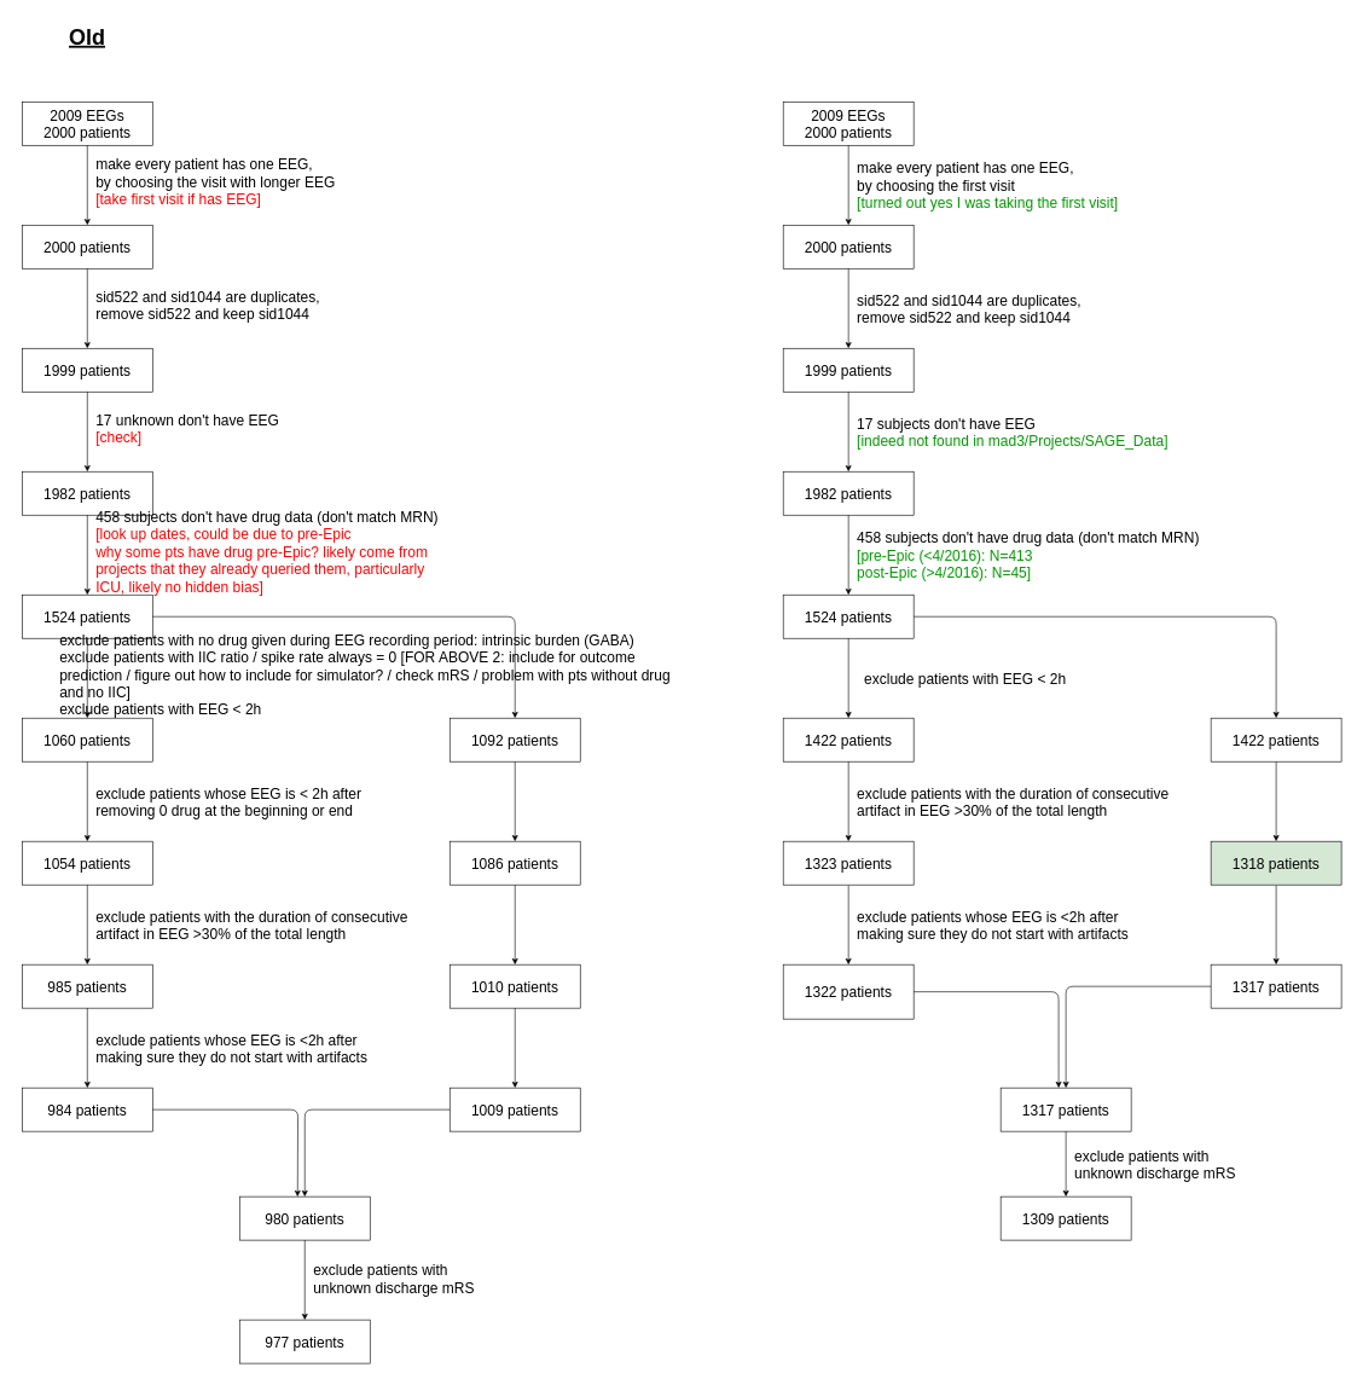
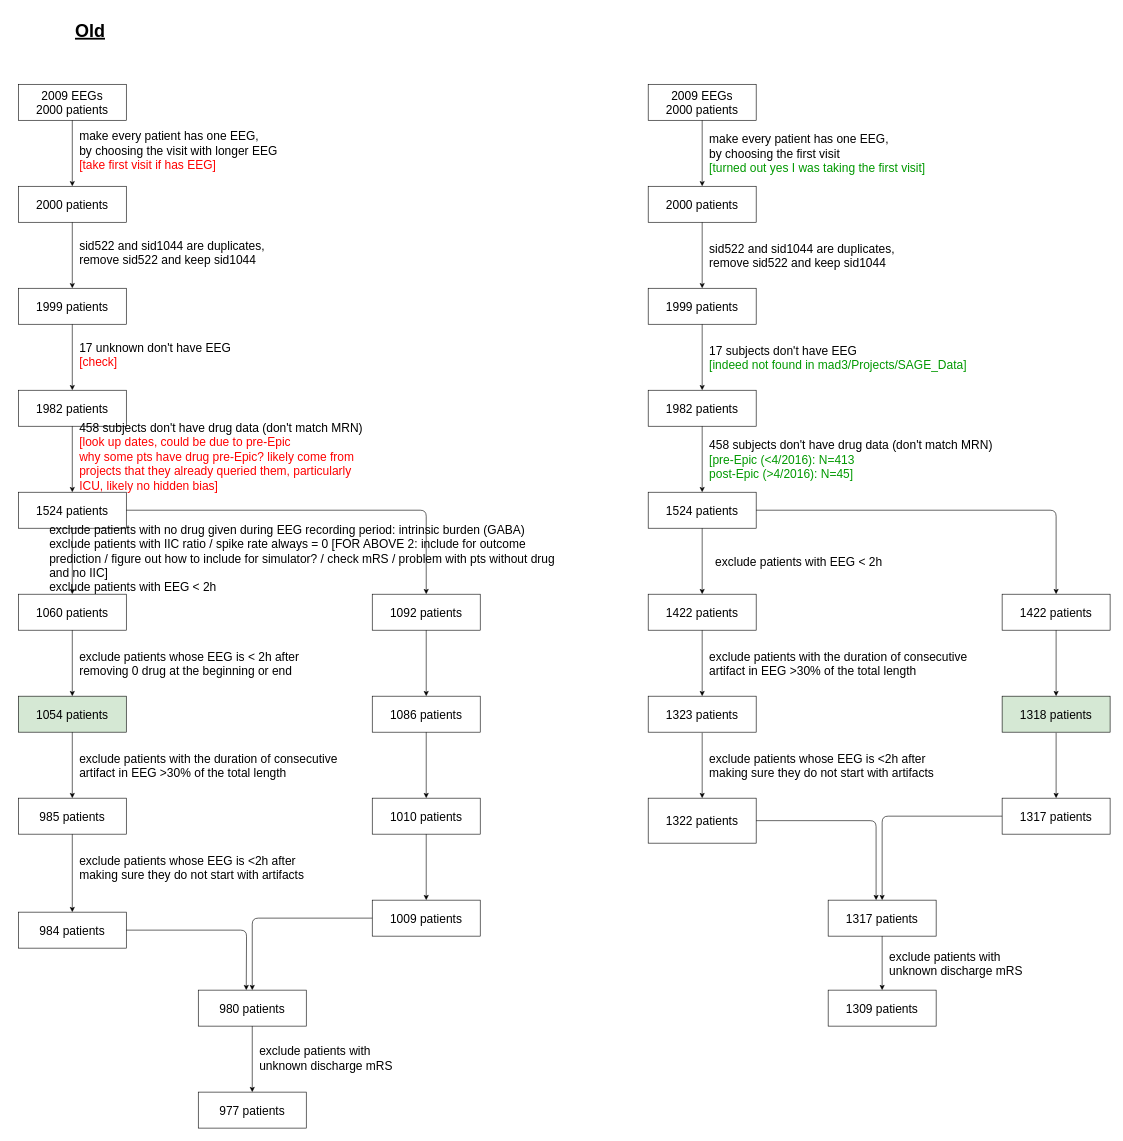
  <mxCell id="0" />
  <mxCell id="1" parent="0" />
  <mxCell id="2" value="&lt;font style=&quot;font-size: 20px&quot;&gt;2009 EEGs&lt;br&gt;2000 patients&lt;/font&gt;" style="rounded=0;whiteSpace=wrap;html=1;" vertex="1" parent="1"><mxGeometry x="30" y="140" width="180" height="60" as="geometry" /></mxCell>
  <mxCell id="3" value="&lt;span style=&quot;font-size: 20px&quot;&gt;2000 patients&lt;br&gt;&lt;/span&gt;" style="rounded=0;whiteSpace=wrap;html=1;" vertex="1" parent="1"><mxGeometry x="30" y="310" width="180" height="60" as="geometry" /></mxCell>
  <mxCell id="4" value="" style="endArrow=classic;html=1;" edge="1" parent="1" source="2" target="3"><mxGeometry width="50" height="50" relative="1" as="geometry"><mxPoint x="250" y="380" as="sourcePoint" /><mxPoint x="300" y="330" as="targetPoint" /></mxGeometry></mxCell>
  <mxCell id="5" value="make every patient has one EEG,&lt;br&gt;by choosing the visit with longer EEG&lt;br&gt;&lt;font color=&quot;#ff0000&quot;&gt;[take first visit if has EEG]&lt;/font&gt;" style="text;html=1;strokeColor=none;fillColor=none;align=left;verticalAlign=middle;whiteSpace=wrap;rounded=0;fontSize=20;" vertex="1" parent="1"><mxGeometry x="130" y="220" width="380" height="60" as="geometry" /></mxCell>
  <mxCell id="6" value="&lt;span style=&quot;font-size: 20px&quot;&gt;1999 patients&lt;br&gt;&lt;/span&gt;" style="rounded=0;whiteSpace=wrap;html=1;" vertex="1" parent="1"><mxGeometry x="30" y="480" width="180" height="60" as="geometry" /></mxCell>
  <mxCell id="7" value="" style="endArrow=classic;html=1;" edge="1" parent="1" target="6"><mxGeometry width="50" height="50" relative="1" as="geometry"><mxPoint x="120" y="370" as="sourcePoint" /><mxPoint x="300" y="500" as="targetPoint" /></mxGeometry></mxCell>
  <mxCell id="8" value="sid522 and sid1044 are duplicates,&lt;br&gt;remove sid522 and keep sid1044" style="text;html=1;strokeColor=none;fillColor=none;align=left;verticalAlign=middle;whiteSpace=wrap;rounded=0;fontSize=20;" vertex="1" parent="1"><mxGeometry x="130" y="390" width="380" height="60" as="geometry" /></mxCell>
  <mxCell id="9" value="&lt;span style=&quot;font-size: 20px&quot;&gt;1982 patients&lt;br&gt;&lt;/span&gt;" style="rounded=0;whiteSpace=wrap;html=1;" vertex="1" parent="1"><mxGeometry x="30" y="650" width="180" height="60" as="geometry" /></mxCell>
  <mxCell id="10" value="" style="endArrow=classic;html=1;" edge="1" parent="1" target="9"><mxGeometry width="50" height="50" relative="1" as="geometry"><mxPoint x="120" y="540" as="sourcePoint" /><mxPoint x="300" y="670" as="targetPoint" /></mxGeometry></mxCell>
  <mxCell id="11" value="17 unknown don't have EEG&lt;br&gt;&lt;font color=&quot;#ff0000&quot;&gt;[check]&lt;/font&gt;" style="text;html=1;strokeColor=none;fillColor=none;align=left;verticalAlign=middle;whiteSpace=wrap;rounded=0;fontSize=20;" vertex="1" parent="1"><mxGeometry x="130" y="560" width="380" height="60" as="geometry" /></mxCell>
  <mxCell id="12" value="&lt;span style=&quot;font-size: 20px&quot;&gt;1524 patients&lt;br&gt;&lt;/span&gt;" style="rounded=0;whiteSpace=wrap;html=1;" vertex="1" parent="1"><mxGeometry x="30" y="820" width="180" height="60" as="geometry" /></mxCell>
  <mxCell id="13" value="" style="endArrow=classic;html=1;" edge="1" parent="1" target="12"><mxGeometry width="50" height="50" relative="1" as="geometry"><mxPoint x="120" y="710" as="sourcePoint" /><mxPoint x="300" y="840" as="targetPoint" /></mxGeometry></mxCell>
  <mxCell id="14" value="458 subjects don't have drug data (don't match MRN)&lt;br&gt;&lt;font color=&quot;#ff0000&quot;&gt;[look up dates, could be due to pre-Epic&lt;br&gt;why some pts have drug pre-Epic? likely come from projects that they already queried them, particularly ICU, likely no hidden bias]&lt;/font&gt;" style="text;html=1;strokeColor=none;fillColor=none;align=left;verticalAlign=middle;whiteSpace=wrap;rounded=0;fontSize=20;" vertex="1" parent="1"><mxGeometry x="130" y="730" width="500" height="60" as="geometry" /></mxCell>
  <mxCell id="15" value="exclude patients with no drug given during EEG recording period: intrinsic burden (GABA)&lt;br&gt;exclude patients with IIC ratio / spike rate always = 0 [FOR ABOVE 2: include for outcome prediction / figure out how to include for simulator? / check mRS / problem with pts without drug and no IIC]&lt;br&gt;exclude patients with EEG &amp;lt; 2h" style="text;whiteSpace=wrap;html=1;fontSize=20;verticalAlign=middle;" vertex="1" parent="1"><mxGeometry x="80" y="860" width="860" height="140" as="geometry" /></mxCell>
  <mxCell id="16" value="&lt;span style=&quot;font-size: 20px&quot;&gt;1060 patients&lt;br&gt;&lt;/span&gt;" style="rounded=0;whiteSpace=wrap;html=1;" vertex="1" parent="1"><mxGeometry x="30" y="990" width="180" height="60" as="geometry" /></mxCell>
  <mxCell id="17" value="" style="endArrow=classic;html=1;" edge="1" parent="1" target="16"><mxGeometry width="50" height="50" relative="1" as="geometry"><mxPoint x="120" y="880" as="sourcePoint" /><mxPoint x="300" y="1010" as="targetPoint" /></mxGeometry></mxCell>
  <mxCell id="18" value="exclude patients whose EEG is &amp;lt; 2h after removing 0 drug at the beginning or end" style="text;whiteSpace=wrap;html=1;fontSize=20;verticalAlign=middle;" vertex="1" parent="1"><mxGeometry x="130" y="1063" width="380" height="85" as="geometry" /></mxCell>
- <mxCell id="19" value="&lt;span style=&quot;font-size: 20px&quot;&gt;1054 patients&lt;br&gt;&lt;/span&gt;" style="rounded=0;whiteSpace=wrap;html=1;" vertex="1" parent="1"><mxGeometry x="30" y="1160" width="180" height="60" as="geometry" /></mxCell>
+ <mxCell id="19" value="&lt;span style=&quot;font-size: 20px&quot;&gt;1054 patients&lt;br&gt;&lt;/span&gt;" style="rounded=0;whiteSpace=wrap;html=1;fillColor=#d5e8d4;" vertex="1" parent="1"><mxGeometry x="30" y="1160" width="180" height="60" as="geometry" /></mxCell>
  <mxCell id="20" value="" style="endArrow=classic;html=1;" edge="1" parent="1" target="19"><mxGeometry width="50" height="50" relative="1" as="geometry"><mxPoint x="120" y="1050" as="sourcePoint" /><mxPoint x="300" y="1180" as="targetPoint" /></mxGeometry></mxCell>
  <mxCell id="21" value="exclude patients with the duration of consecutive artifact in EEG &amp;gt;30% of the total length&amp;nbsp;" style="text;whiteSpace=wrap;html=1;fontSize=20;verticalAlign=middle;" vertex="1" parent="1"><mxGeometry x="130" y="1233" width="440" height="85" as="geometry" /></mxCell>
  <mxCell id="22" value="&lt;span style=&quot;font-size: 20px&quot;&gt;985 patients&lt;br&gt;&lt;/span&gt;" style="rounded=0;whiteSpace=wrap;html=1;" vertex="1" parent="1"><mxGeometry x="30" y="1330" width="180" height="60" as="geometry" /></mxCell>
  <mxCell id="23" value="" style="endArrow=classic;html=1;" edge="1" parent="1" target="22"><mxGeometry width="50" height="50" relative="1" as="geometry"><mxPoint x="120" y="1220" as="sourcePoint" /><mxPoint x="300" y="1350" as="targetPoint" /></mxGeometry></mxCell>
  <mxCell id="24" value="exclude patients whose EEG is &amp;lt;2h after making sure they do not start with artifacts" style="text;whiteSpace=wrap;html=1;fontSize=20;verticalAlign=middle;" vertex="1" parent="1"><mxGeometry x="130" y="1403" width="410" height="85" as="geometry" /></mxCell>
- <mxCell id="25" value="&lt;span style=&quot;font-size: 20px&quot;&gt;984 patients&lt;br&gt;&lt;/span&gt;" style="rounded=0;whiteSpace=wrap;html=1;" vertex="1" parent="1"><mxGeometry x="30" y="1500" width="180" height="60" as="geometry" /></mxCell>
+ <mxCell id="25" value="&lt;span style=&quot;font-size: 20px&quot;&gt;984 patients&lt;br&gt;&lt;/span&gt;" style="rounded=0;whiteSpace=wrap;html=1;" vertex="1" parent="1"><mxGeometry x="30" y="1520" width="180" height="60" as="geometry" /></mxCell>
  <mxCell id="26" value="" style="endArrow=classic;html=1;" edge="1" parent="1" target="25"><mxGeometry width="50" height="50" relative="1" as="geometry"><mxPoint x="120" y="1390" as="sourcePoint" /><mxPoint x="300" y="1520" as="targetPoint" /></mxGeometry></mxCell>
  <mxCell id="27" value="&lt;span style=&quot;font-size: 20px&quot;&gt;1092 patients&lt;br&gt;&lt;/span&gt;" style="rounded=0;whiteSpace=wrap;html=1;" vertex="1" parent="1"><mxGeometry x="620" y="990" width="180" height="60" as="geometry" /></mxCell>
  <mxCell id="28" value="&lt;span style=&quot;font-size: 20px&quot;&gt;1086 patients&lt;br&gt;&lt;/span&gt;" style="rounded=0;whiteSpace=wrap;html=1;" vertex="1" parent="1"><mxGeometry x="620" y="1160" width="180" height="60" as="geometry" /></mxCell>
  <mxCell id="29" value="" style="endArrow=classic;html=1;" edge="1" parent="1" target="28"><mxGeometry width="50" height="50" relative="1" as="geometry"><mxPoint x="710" y="1050" as="sourcePoint" /><mxPoint x="890" y="1180" as="targetPoint" /></mxGeometry></mxCell>
  <mxCell id="30" value="&lt;span style=&quot;font-size: 20px&quot;&gt;1010 patients&lt;br&gt;&lt;/span&gt;" style="rounded=0;whiteSpace=wrap;html=1;" vertex="1" parent="1"><mxGeometry x="620" y="1330" width="180" height="60" as="geometry" /></mxCell>
  <mxCell id="31" value="" style="endArrow=classic;html=1;" edge="1" parent="1" target="30"><mxGeometry width="50" height="50" relative="1" as="geometry"><mxPoint x="710" y="1220" as="sourcePoint" /><mxPoint x="890" y="1350" as="targetPoint" /></mxGeometry></mxCell>
  <mxCell id="32" value="&lt;span style=&quot;font-size: 20px&quot;&gt;1009 patients&lt;br&gt;&lt;/span&gt;" style="rounded=0;whiteSpace=wrap;html=1;" vertex="1" parent="1"><mxGeometry x="620" y="1500" width="180" height="60" as="geometry" /></mxCell>
  <mxCell id="33" value="" style="endArrow=classic;html=1;" edge="1" parent="1" target="32"><mxGeometry width="50" height="50" relative="1" as="geometry"><mxPoint x="710" y="1390" as="sourcePoint" /><mxPoint x="890" y="1520" as="targetPoint" /></mxGeometry></mxCell>
  <mxCell id="34" value="" style="endArrow=classic;html=1;edgeStyle=orthogonalEdgeStyle;" edge="1" parent="1" source="12" target="27"><mxGeometry width="50" height="50" relative="1" as="geometry"><mxPoint x="130" y="890" as="sourcePoint" /><mxPoint x="130" y="1000" as="targetPoint" /></mxGeometry></mxCell>
  <mxCell id="35" value="&lt;span style=&quot;font-size: 20px&quot;&gt;980 patients&lt;br&gt;&lt;/span&gt;" style="rounded=0;whiteSpace=wrap;html=1;" vertex="1" parent="1"><mxGeometry x="330" y="1650" width="180" height="60" as="geometry" /></mxCell>
  <mxCell id="36" value="" style="endArrow=classic;html=1;edgeStyle=orthogonalEdgeStyle;" edge="1" parent="1" source="25"><mxGeometry width="50" height="50" relative="1" as="geometry"><mxPoint x="-90" y="1510" as="sourcePoint" /><mxPoint x="410" y="1650" as="targetPoint" /></mxGeometry></mxCell>
  <mxCell id="37" value="" style="endArrow=classic;html=1;edgeStyle=orthogonalEdgeStyle;" edge="1" parent="1" source="32" target="35"><mxGeometry width="50" height="50" relative="1" as="geometry"><mxPoint x="220" y="1540" as="sourcePoint" /><mxPoint x="420" y="1660" as="targetPoint" /></mxGeometry></mxCell>
  <mxCell id="38" value="&lt;span style=&quot;font-size: 20px&quot;&gt;977 patients&lt;br&gt;&lt;/span&gt;" style="rounded=0;whiteSpace=wrap;html=1;" vertex="1" parent="1"><mxGeometry x="330" y="1820" width="180" height="60" as="geometry" /></mxCell>
  <mxCell id="39" value="" style="endArrow=classic;html=1;" edge="1" parent="1" target="38"><mxGeometry width="50" height="50" relative="1" as="geometry"><mxPoint x="420" y="1710" as="sourcePoint" /><mxPoint x="600" y="1840" as="targetPoint" /></mxGeometry></mxCell>
  <mxCell id="40" value="exclude patients with unknown discharge mRS" style="text;whiteSpace=wrap;html=1;fontSize=20;verticalAlign=middle;" vertex="1" parent="1"><mxGeometry x="430" y="1720" width="260" height="85" as="geometry" /></mxCell>
  <mxCell id="41" value="&lt;font style=&quot;font-size: 20px&quot;&gt;2009 EEGs&lt;br&gt;2000 patients&lt;/font&gt;" style="rounded=0;whiteSpace=wrap;html=1;" vertex="1" parent="1"><mxGeometry x="1080" y="140" width="180" height="60" as="geometry" /></mxCell>
  <mxCell id="42" value="&lt;span style=&quot;font-size: 20px&quot;&gt;2000 patients&lt;br&gt;&lt;/span&gt;" style="rounded=0;whiteSpace=wrap;html=1;" vertex="1" parent="1"><mxGeometry x="1080" y="310" width="180" height="60" as="geometry" /></mxCell>
  <mxCell id="43" value="" style="endArrow=classic;html=1;" edge="1" parent="1" source="41" target="42"><mxGeometry width="50" height="50" relative="1" as="geometry"><mxPoint x="1300" y="380" as="sourcePoint" /><mxPoint x="1350" y="330" as="targetPoint" /></mxGeometry></mxCell>
  <mxCell id="44" value="make every patient has one EEG,&lt;br&gt;by choosing the first visit&lt;br&gt;&lt;font color=&quot;#009900&quot;&gt;[turned out yes I was taking the first visit]&lt;/font&gt;" style="text;html=1;strokeColor=none;fillColor=none;align=left;verticalAlign=middle;whiteSpace=wrap;rounded=0;fontSize=20;" vertex="1" parent="1"><mxGeometry x="1180" y="225" width="410" height="60" as="geometry" /></mxCell>
  <mxCell id="45" value="&lt;span style=&quot;font-size: 20px&quot;&gt;1999 patients&lt;br&gt;&lt;/span&gt;" style="rounded=0;whiteSpace=wrap;html=1;" vertex="1" parent="1"><mxGeometry x="1080" y="480" width="180" height="60" as="geometry" /></mxCell>
  <mxCell id="46" value="" style="endArrow=classic;html=1;" edge="1" parent="1" target="45"><mxGeometry width="50" height="50" relative="1" as="geometry"><mxPoint x="1170" y="370" as="sourcePoint" /><mxPoint x="1350" y="500" as="targetPoint" /></mxGeometry></mxCell>
  <mxCell id="47" value="sid522 and sid1044 are duplicates,&lt;br&gt;remove sid522 and keep sid1044" style="text;html=1;strokeColor=none;fillColor=none;align=left;verticalAlign=middle;whiteSpace=wrap;rounded=0;fontSize=20;" vertex="1" parent="1"><mxGeometry x="1180" y="395" width="380" height="60" as="geometry" /></mxCell>
  <mxCell id="48" value="&lt;span style=&quot;font-size: 20px&quot;&gt;1982 patients&lt;br&gt;&lt;/span&gt;" style="rounded=0;whiteSpace=wrap;html=1;" vertex="1" parent="1"><mxGeometry x="1080" y="650" width="180" height="60" as="geometry" /></mxCell>
  <mxCell id="49" value="" style="endArrow=classic;html=1;" edge="1" parent="1" target="48"><mxGeometry width="50" height="50" relative="1" as="geometry"><mxPoint x="1170" y="540" as="sourcePoint" /><mxPoint x="1350" y="670" as="targetPoint" /></mxGeometry></mxCell>
  <mxCell id="50" value="17 subjects don't have EEG&lt;br&gt;&lt;font color=&quot;#009900&quot;&gt;[indeed not found in mad3/Projects/SAGE_Data]&lt;/font&gt;" style="text;html=1;strokeColor=none;fillColor=none;align=left;verticalAlign=middle;whiteSpace=wrap;rounded=0;fontSize=20;" vertex="1" parent="1"><mxGeometry x="1180" y="565" width="510" height="60" as="geometry" /></mxCell>
  <mxCell id="51" value="&lt;span style=&quot;font-size: 20px&quot;&gt;1524 patients&lt;br&gt;&lt;/span&gt;" style="rounded=0;whiteSpace=wrap;html=1;" vertex="1" parent="1"><mxGeometry x="1080" y="820" width="180" height="60" as="geometry" /></mxCell>
  <mxCell id="52" value="" style="endArrow=classic;html=1;" edge="1" parent="1" target="51"><mxGeometry width="50" height="50" relative="1" as="geometry"><mxPoint x="1170" y="710" as="sourcePoint" /><mxPoint x="1350" y="840" as="targetPoint" /></mxGeometry></mxCell>
  <mxCell id="53" value="458 subjects don't have drug data (don't match MRN)&lt;br&gt;&lt;font color=&quot;#009900&quot;&gt;[pre-Epic (&amp;lt;4/2016): N=413&lt;br&gt;post-Epic (&amp;gt;4/2016): N=45]&lt;/font&gt;" style="text;html=1;strokeColor=none;fillColor=none;align=left;verticalAlign=middle;whiteSpace=wrap;rounded=0;fontSize=20;" vertex="1" parent="1"><mxGeometry x="1180" y="735" width="500" height="60" as="geometry" /></mxCell>
  <mxCell id="54" value="exclude patients with EEG &amp;lt; 2h" style="text;whiteSpace=wrap;html=1;fontSize=20;verticalAlign=middle;" vertex="1" parent="1"><mxGeometry x="1190" y="900" width="420" height="70" as="geometry" /></mxCell>
  <mxCell id="55" value="&lt;span style=&quot;font-size: 20px&quot;&gt;1422 patients&lt;br&gt;&lt;/span&gt;" style="rounded=0;whiteSpace=wrap;html=1;" vertex="1" parent="1"><mxGeometry x="1080" y="990" width="180" height="60" as="geometry" /></mxCell>
  <mxCell id="56" value="" style="endArrow=classic;html=1;" edge="1" parent="1" target="55"><mxGeometry width="50" height="50" relative="1" as="geometry"><mxPoint x="1170" y="880" as="sourcePoint" /><mxPoint x="1350" y="1010" as="targetPoint" /></mxGeometry></mxCell>
  <mxCell id="57" value="" style="endArrow=classic;html=1;" edge="1" parent="1"><mxGeometry width="50" height="50" relative="1" as="geometry"><mxPoint x="1170" y="1050" as="sourcePoint" /><mxPoint x="1170" y="1160" as="targetPoint" /></mxGeometry></mxCell>
  <mxCell id="58" value="exclude patients with the duration of consecutive artifact in EEG &amp;gt;30% of the total length&amp;nbsp;" style="text;whiteSpace=wrap;html=1;fontSize=20;verticalAlign=middle;" vertex="1" parent="1"><mxGeometry x="1180" y="1063" width="440" height="85" as="geometry" /></mxCell>
  <mxCell id="59" value="&lt;span style=&quot;font-size: 20px&quot;&gt;1323 patients&lt;br&gt;&lt;/span&gt;" style="rounded=0;whiteSpace=wrap;html=1;" vertex="1" parent="1"><mxGeometry x="1080" y="1160" width="180" height="60" as="geometry" /></mxCell>
  <mxCell id="60" value="exclude patients whose EEG is &amp;lt;2h after making sure they do not start with artifacts" style="text;whiteSpace=wrap;html=1;fontSize=20;verticalAlign=middle;" vertex="1" parent="1"><mxGeometry x="1180" y="1233" width="410" height="85" as="geometry" /></mxCell>
  <mxCell id="61" value="&lt;span style=&quot;font-size: 20px&quot;&gt;1322 patients&lt;br&gt;&lt;/span&gt;" style="rounded=0;whiteSpace=wrap;html=1;" vertex="1" parent="1"><mxGeometry x="1080" y="1330" width="180" height="75" as="geometry" /></mxCell>
  <mxCell id="62" value="" style="endArrow=classic;html=1;" edge="1" parent="1" target="61"><mxGeometry width="50" height="50" relative="1" as="geometry"><mxPoint x="1170" y="1221" as="sourcePoint" /><mxPoint x="1350" y="1351" as="targetPoint" /></mxGeometry></mxCell>
  <mxCell id="63" value="&lt;span style=&quot;font-size: 20px&quot;&gt;1422 patients&lt;br&gt;&lt;/span&gt;" style="rounded=0;whiteSpace=wrap;html=1;" vertex="1" parent="1"><mxGeometry x="1670" y="990" width="180" height="60" as="geometry" /></mxCell>
  <mxCell id="64" value="" style="endArrow=classic;html=1;" edge="1" parent="1"><mxGeometry width="50" height="50" relative="1" as="geometry"><mxPoint x="1760" y="1050" as="sourcePoint" /><mxPoint x="1760" y="1160" as="targetPoint" /></mxGeometry></mxCell>
  <mxCell id="65" value="&lt;span style=&quot;font-size: 20px&quot;&gt;1318 patients&lt;br&gt;&lt;/span&gt;" style="rounded=0;whiteSpace=wrap;html=1;fillColor=#d5e8d4;" vertex="1" parent="1"><mxGeometry x="1670" y="1160" width="180" height="60" as="geometry" /></mxCell>
  <mxCell id="66" value="&lt;span style=&quot;font-size: 20px&quot;&gt;1317 patients&lt;br&gt;&lt;/span&gt;" style="rounded=0;whiteSpace=wrap;html=1;" vertex="1" parent="1"><mxGeometry x="1670" y="1330" width="180" height="60" as="geometry" /></mxCell>
  <mxCell id="67" value="" style="endArrow=classic;html=1;" edge="1" parent="1" target="66"><mxGeometry width="50" height="50" relative="1" as="geometry"><mxPoint x="1760" y="1221" as="sourcePoint" /><mxPoint x="1940" y="1351" as="targetPoint" /></mxGeometry></mxCell>
  <mxCell id="68" value="" style="endArrow=classic;html=1;edgeStyle=orthogonalEdgeStyle;" edge="1" parent="1" source="51" target="63"><mxGeometry width="50" height="50" relative="1" as="geometry"><mxPoint x="1180" y="890" as="sourcePoint" /><mxPoint x="1180" y="1000" as="targetPoint" /></mxGeometry></mxCell>
  <mxCell id="69" value="&lt;span style=&quot;font-size: 20px&quot;&gt;1317 patients&lt;br&gt;&lt;/span&gt;" style="rounded=0;whiteSpace=wrap;html=1;" vertex="1" parent="1"><mxGeometry x="1380" y="1500" width="180" height="60" as="geometry" /></mxCell>
  <mxCell id="70" value="" style="endArrow=classic;html=1;edgeStyle=orthogonalEdgeStyle;entryX=0.444;entryY=0;entryDx=0;entryDy=0;entryPerimeter=0;" edge="1" parent="1" source="61" target="69"><mxGeometry width="50" height="50" relative="1" as="geometry"><mxPoint x="960" y="1341" as="sourcePoint" /><mxPoint x="1460" y="1481" as="targetPoint" /></mxGeometry></mxCell>
  <mxCell id="71" value="" style="endArrow=classic;html=1;edgeStyle=orthogonalEdgeStyle;" edge="1" parent="1" source="66" target="69"><mxGeometry width="50" height="50" relative="1" as="geometry"><mxPoint x="1270" y="1371" as="sourcePoint" /><mxPoint x="1470" y="1491" as="targetPoint" /></mxGeometry></mxCell>
  <mxCell id="72" value="&lt;span style=&quot;font-size: 20px&quot;&gt;1309 patients&lt;br&gt;&lt;/span&gt;" style="rounded=0;whiteSpace=wrap;html=1;" vertex="1" parent="1"><mxGeometry x="1380" y="1650" width="180" height="60" as="geometry" /></mxCell>
  <mxCell id="73" value="" style="endArrow=classic;html=1;" edge="1" parent="1" target="72"><mxGeometry width="50" height="50" relative="1" as="geometry"><mxPoint x="1470" y="1560" as="sourcePoint" /><mxPoint x="1650" y="1671" as="targetPoint" /></mxGeometry></mxCell>
  <mxCell id="74" value="exclude patients with unknown discharge mRS" style="text;whiteSpace=wrap;html=1;fontSize=20;verticalAlign=middle;" vertex="1" parent="1"><mxGeometry x="1480" y="1563" width="260" height="85" as="geometry" /></mxCell>
- <mxCell id="75" value="&lt;font size=&quot;1&quot;&gt;&lt;u style=&quot;font-size: 30px&quot;&gt;Old&lt;/u&gt;&lt;/font&gt;" style="text;html=1;strokeColor=none;fillColor=none;align=center;verticalAlign=middle;whiteSpace=wrap;rounded=0;fontSize=26;fontStyle=1;" vertex="1" parent="1"><mxGeometry x="20" y="20" width="200" height="60" as="geometry" /></mxCell>
+ <mxCell id="75" value="&lt;font size=&quot;1&quot;&gt;&lt;u style=&quot;font-size: 30px&quot;&gt;Old&lt;/u&gt;&lt;/font&gt;" style="text;html=1;strokeColor=none;fillColor=none;align=center;verticalAlign=middle;whiteSpace=wrap;rounded=0;fontSize=26;fontStyle=1;" vertex="1" parent="1"><mxGeometry x="50" y="20" width="200" height="60" as="geometry" /></mxCell>
